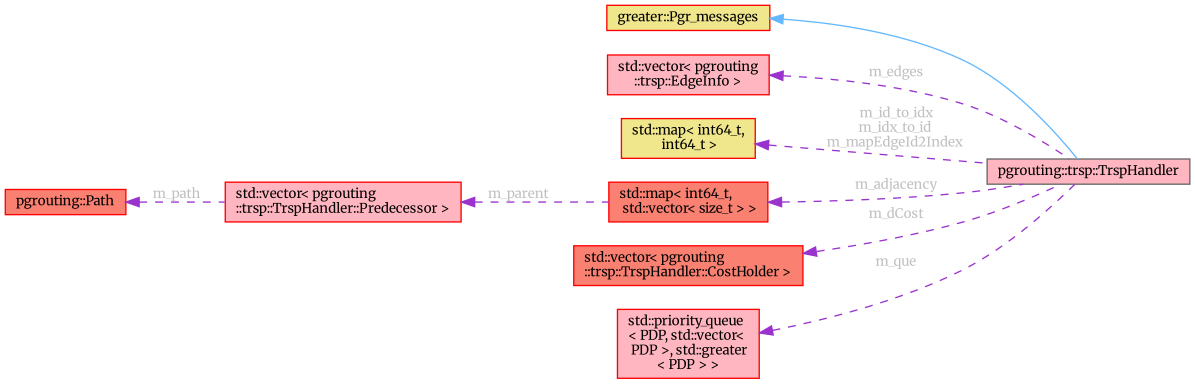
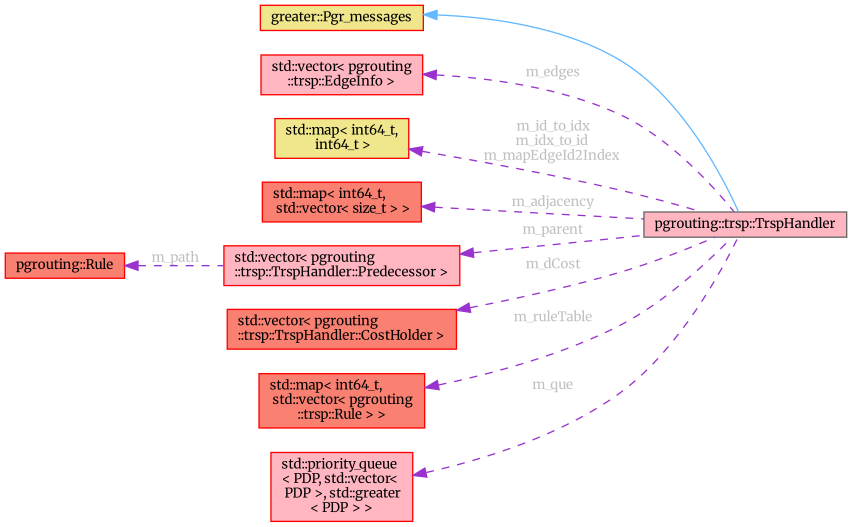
  digraph {
    fontname=Merriweather
    rankdir=LR
    node [color=red fillcolor=lightpink fontname=Merriweather fontsize=10 shape=box style=filled]
    edge [color=darkorchid3 dir=back fontname=Merriweather fontsize=10 labelfontname=Helvetica labelfontsize=10 style=dashed fontcolor=grey]
    n1 [color=gray40 fontcolor=black height=0.2 label="pgrouting::trsp::TrspHandler" width=0.4]
    n2 [fillcolor=khaki height=0.2 label="greater::Pgr_messages" width=0.4]
    n3 [height=0.2 label="std::vector\< pgrouting\l::trsp::EdgeInfo \>" width=0.4]
    n4 [fillcolor=khaki height=0.2 label="std::map\< int64_t,\l int64_t \>" width=0.4]
    n5 [fillcolor=salmon height=0.2 label="std::map\< int64_t,\l std::vector\< size_t \> \>" width=0.4]
-   n6 [fillcolor=salmon height=0.2 label="pgrouting::Path" width=0.4]
+   n6 [fillcolor=salmon height=0.2 label="pgrouting::Rule" width=0.4]
    n7 [height=0.2 label="std::vector\< pgrouting\l::trsp::TrspHandler::Predecessor \>" width=0.4]
    n8 [fillcolor=salmon height=0.2 label="std::vector\< pgrouting\l::trsp::TrspHandler::CostHolder \>" width=0.4]
+   n9 [fillcolor=salmon height=0.2 label="std::map\< int64_t,\l std::vector\< pgrouting\l::trsp::Rule \> \>" width=0.4]
    n10 [height=0.2 label="std::priority_queue\l\< PDP, std::vector\<\l PDP \>, std::greater\l\< PDP \> \>" width=0.4]
    n2 -> n1 [color=steelblue1 style=solid fontcolor=""]
    n3 -> n1 [label=" m_edges"]
    n4 -> n1 [label=" m_id_to_idx\nm_idx_to_id\nm_mapEdgeId2Index"]
    n5 -> n1 [label=" m_adjacency"]
    n6 -> n7 [label=" m_path"]
-   n7 -> n5 [label=" m_parent"]
+   n7 -> n1 [label=" m_parent"]
    n8 -> n1 [label=" m_dCost"]
+   n9 -> n1 [label=" m_ruleTable"]
    n10 -> n1 [label=" m_que"]
  }
